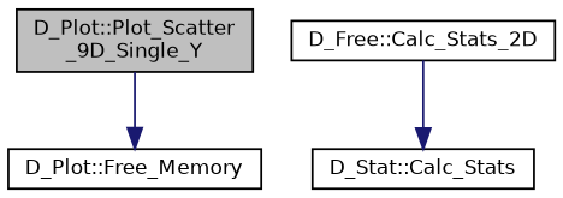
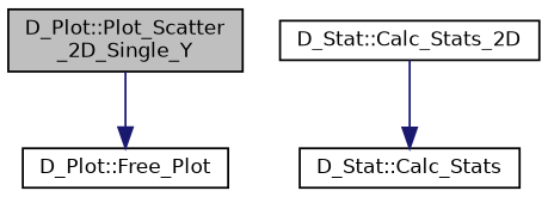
  digraph {
    rankdir=TB
    node [color=black fillcolor=white fontname=Helvetica fontsize=10 shape=record style=filled]
    edge [color=midnightblue fontname=Helvetica fontsize=10 labelfontname=Helvetica labelfontsize=10 style=solid]
-   n1 [fillcolor=grey75 fontcolor=black height=0.2 label="D_Plot::Plot_Scatter\l_9D_Single_Y" width=0.4]
-   n2 [height=0.2 label="D_Plot::Free_Memory" width=0.4]
-   n3 [height=0.2 label="D_Free::Calc_Stats_2D" width=0.4]
+   n1 [fillcolor=grey75 fontcolor=black height=0.2 label="D_Plot::Plot_Scatter\l_2D_Single_Y" width=0.4]
+   n2 [height=0.2 label="D_Plot::Free_Plot" width=0.4]
+   n3 [height=0.2 label="D_Stat::Calc_Stats_2D" width=0.4]
    n4 [height=0.2 label="D_Stat::Calc_Stats" width=0.4]
    n1 -> n2
    n3 -> n4
  }
